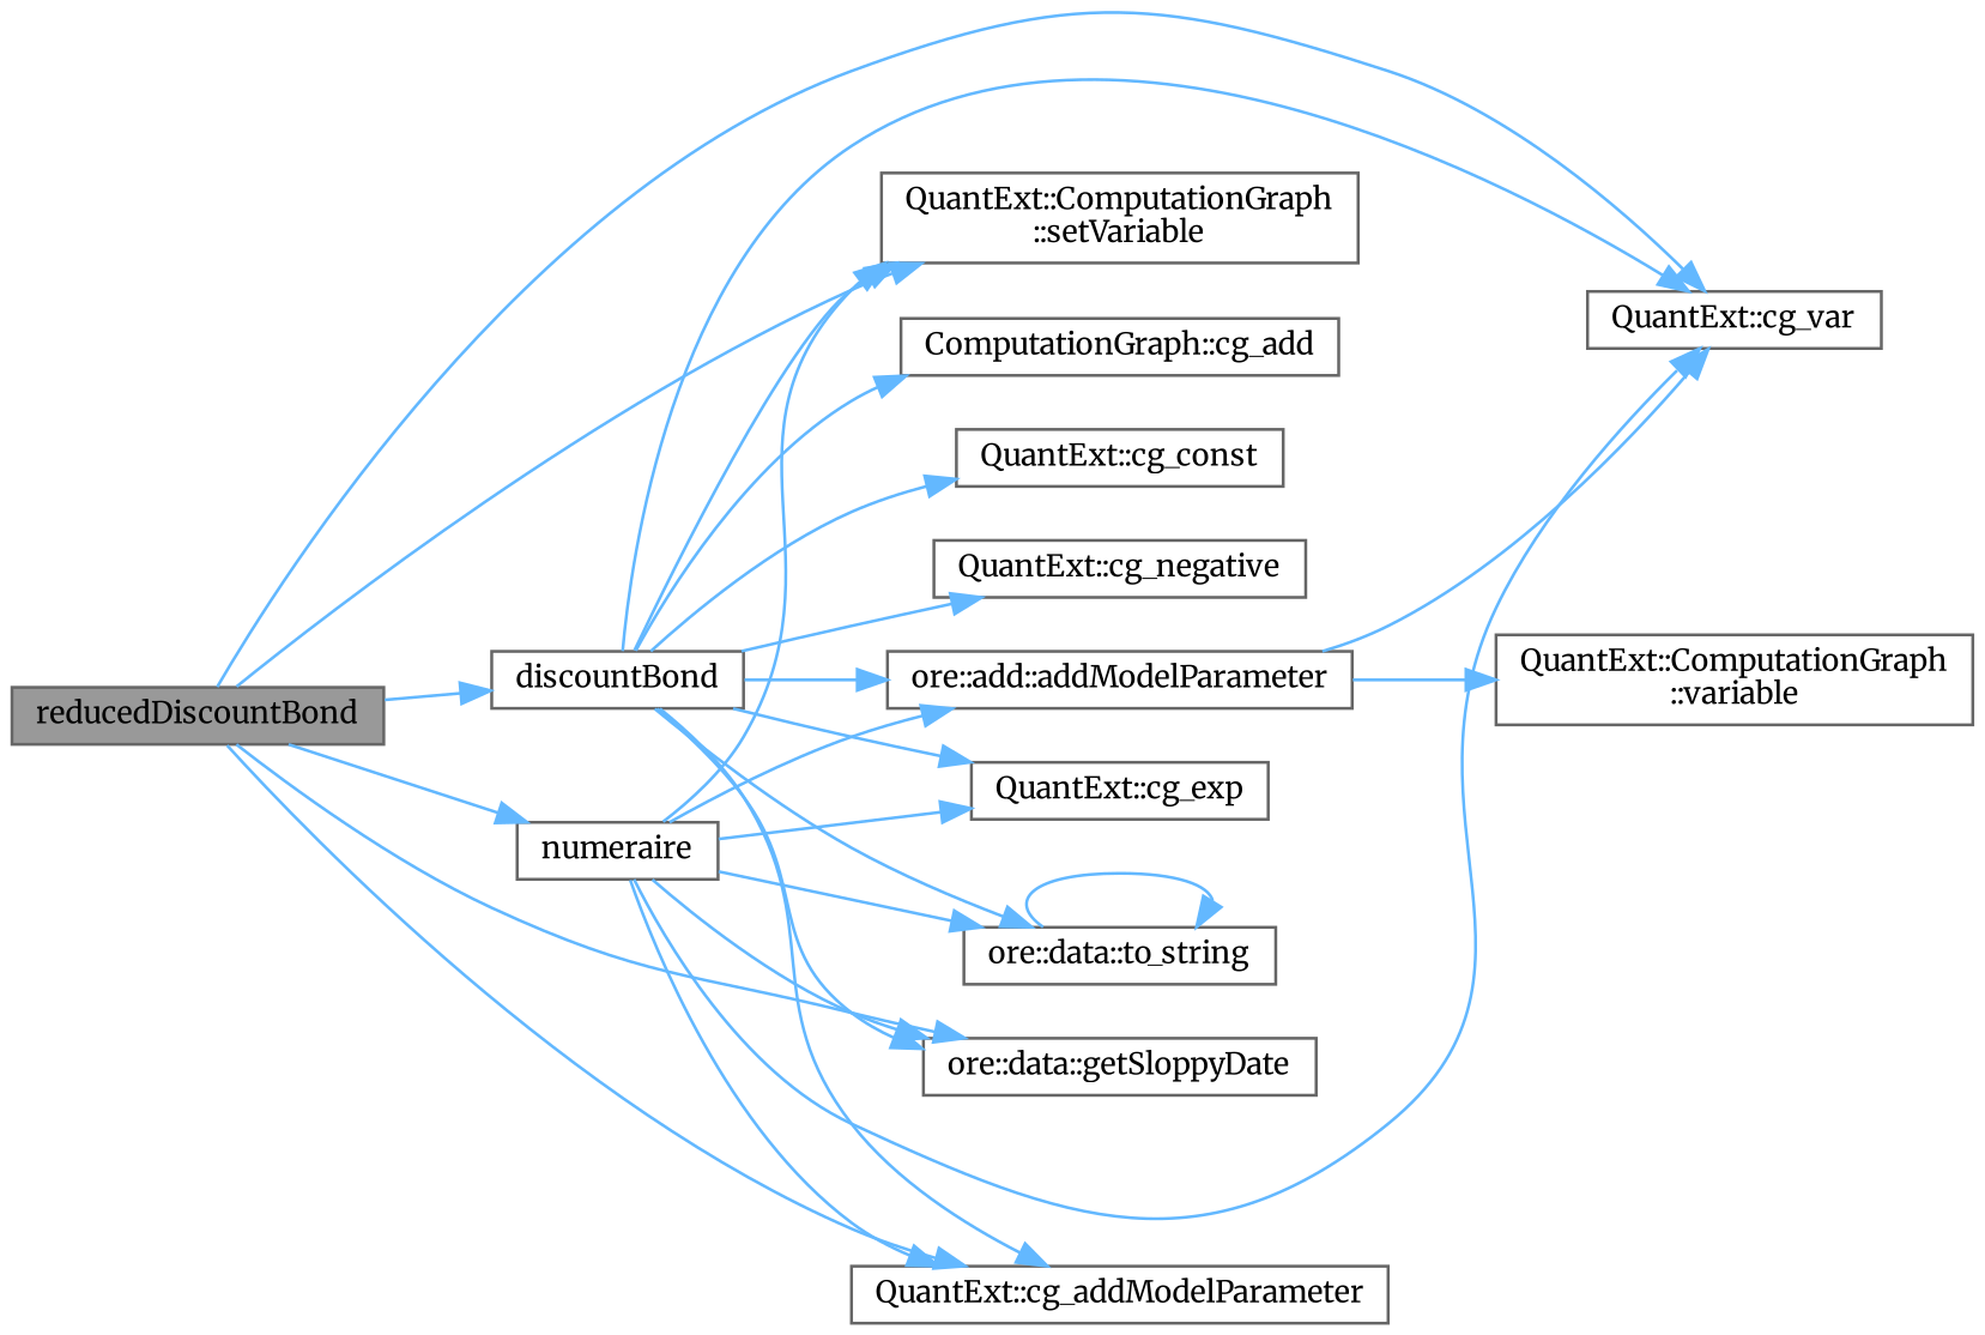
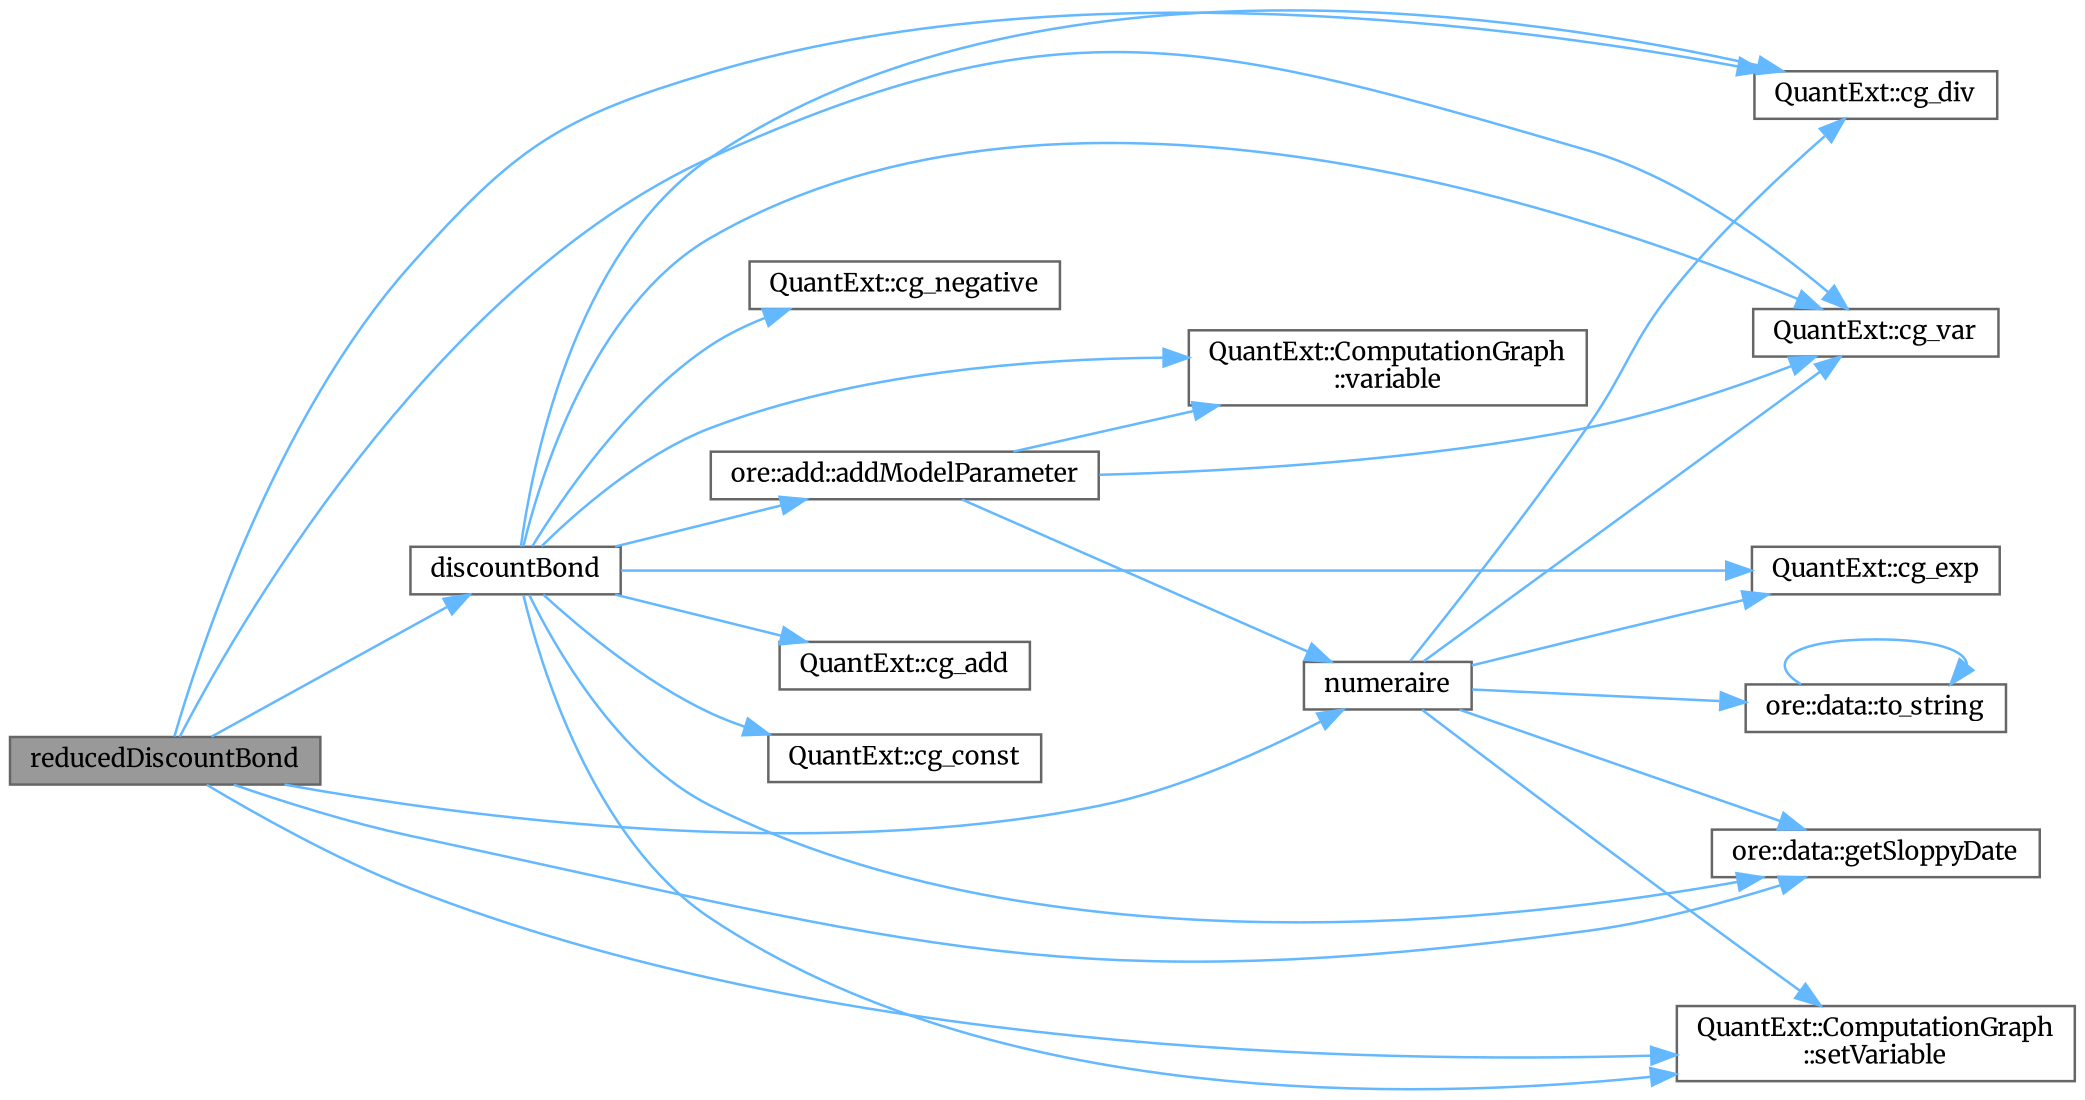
  digraph {
    fontname=Merriweather
    rankdir=LR
    node [color=grey40 fillcolor=white fontname=Merriweather fontsize=10 shape=box style=filled]
    edge [color=steelblue1 fontname=Merriweather fontsize=10 labelfontname=Helvetica labelfontsize=10 style=solid]
    n1 [color=gray40 fillcolor=grey60 fontcolor=black height=0.2 label=reducedDiscountBond width=0.4]
-   n2 [height=0.2 label="QuantExt::cg_addModelParameter" width=0.4]
+   n2 [height=0.2 label="QuantExt::cg_div" width=0.4]
    n3 [height=0.2 label="QuantExt::cg_var" width=0.4]
    n4 [height=0.2 label=discountBond width=0.4]
    n5 [height=0.2 label="QuantExt::ComputationGraph\l::setVariable" width=0.4]
    n6 [height=0.2 label=numeraire width=0.4]
    n7 [height=0.2 label="ore::data::getSloppyDate" width=0.4]
    n8 [height=0.2 label="ore::data::to_string" width=0.4]
    n9 [height=0.2 label="ore::add::addModelParameter" width=0.4]
-   n10 [height=0.2 label="ComputationGraph::cg_add" width=0.4]
+   n10 [height=0.2 label="QuantExt::cg_add" width=0.4]
    n11 [height=0.2 label="QuantExt::cg_const" width=0.4]
    n12 [height=0.2 label="QuantExt::cg_exp" width=0.4]
    n13 [height=0.2 label="QuantExt::cg_negative" width=0.4]
    n14 [height=0.2 label="QuantExt::ComputationGraph\l::variable" width=0.4]
    n1 -> n2
    n1 -> n3
    n1 -> n4
    n1 -> n5
    n1 -> n6
    n1 -> n7
    n4 -> n2
    n4 -> n3
    n4 -> n5
    n4 -> n7
-   n4 -> n8
+   n4 -> n14
    n4 -> n9
    n4 -> n10
    n4 -> n11
    n4 -> n12
    n4 -> n13
    n6 -> n2
    n6 -> n3
    n6 -> n5
    n6 -> n7
    n6 -> n8
-   n6 -> n9
+   n9 -> n6
    n6 -> n12
    n8 -> n8
    n9 -> n3
    n9 -> n14
  }
